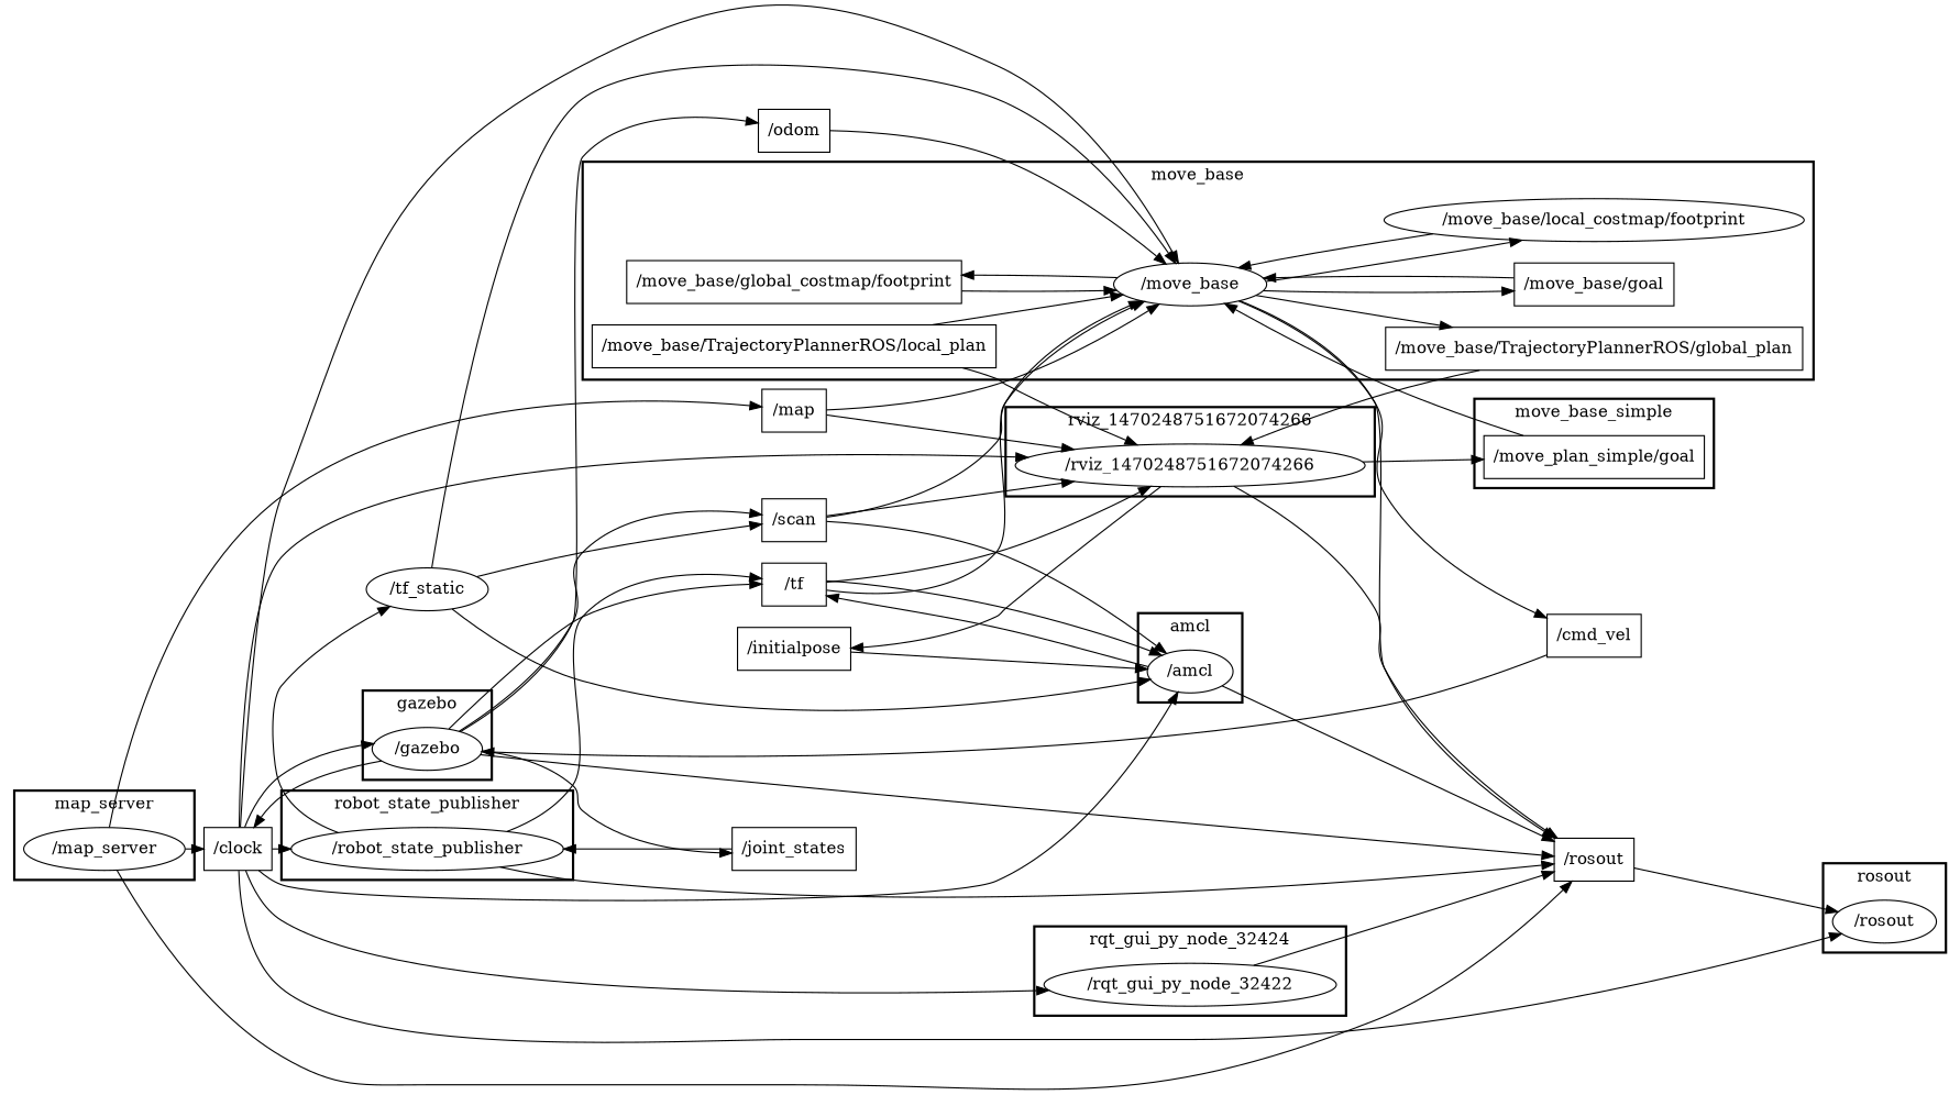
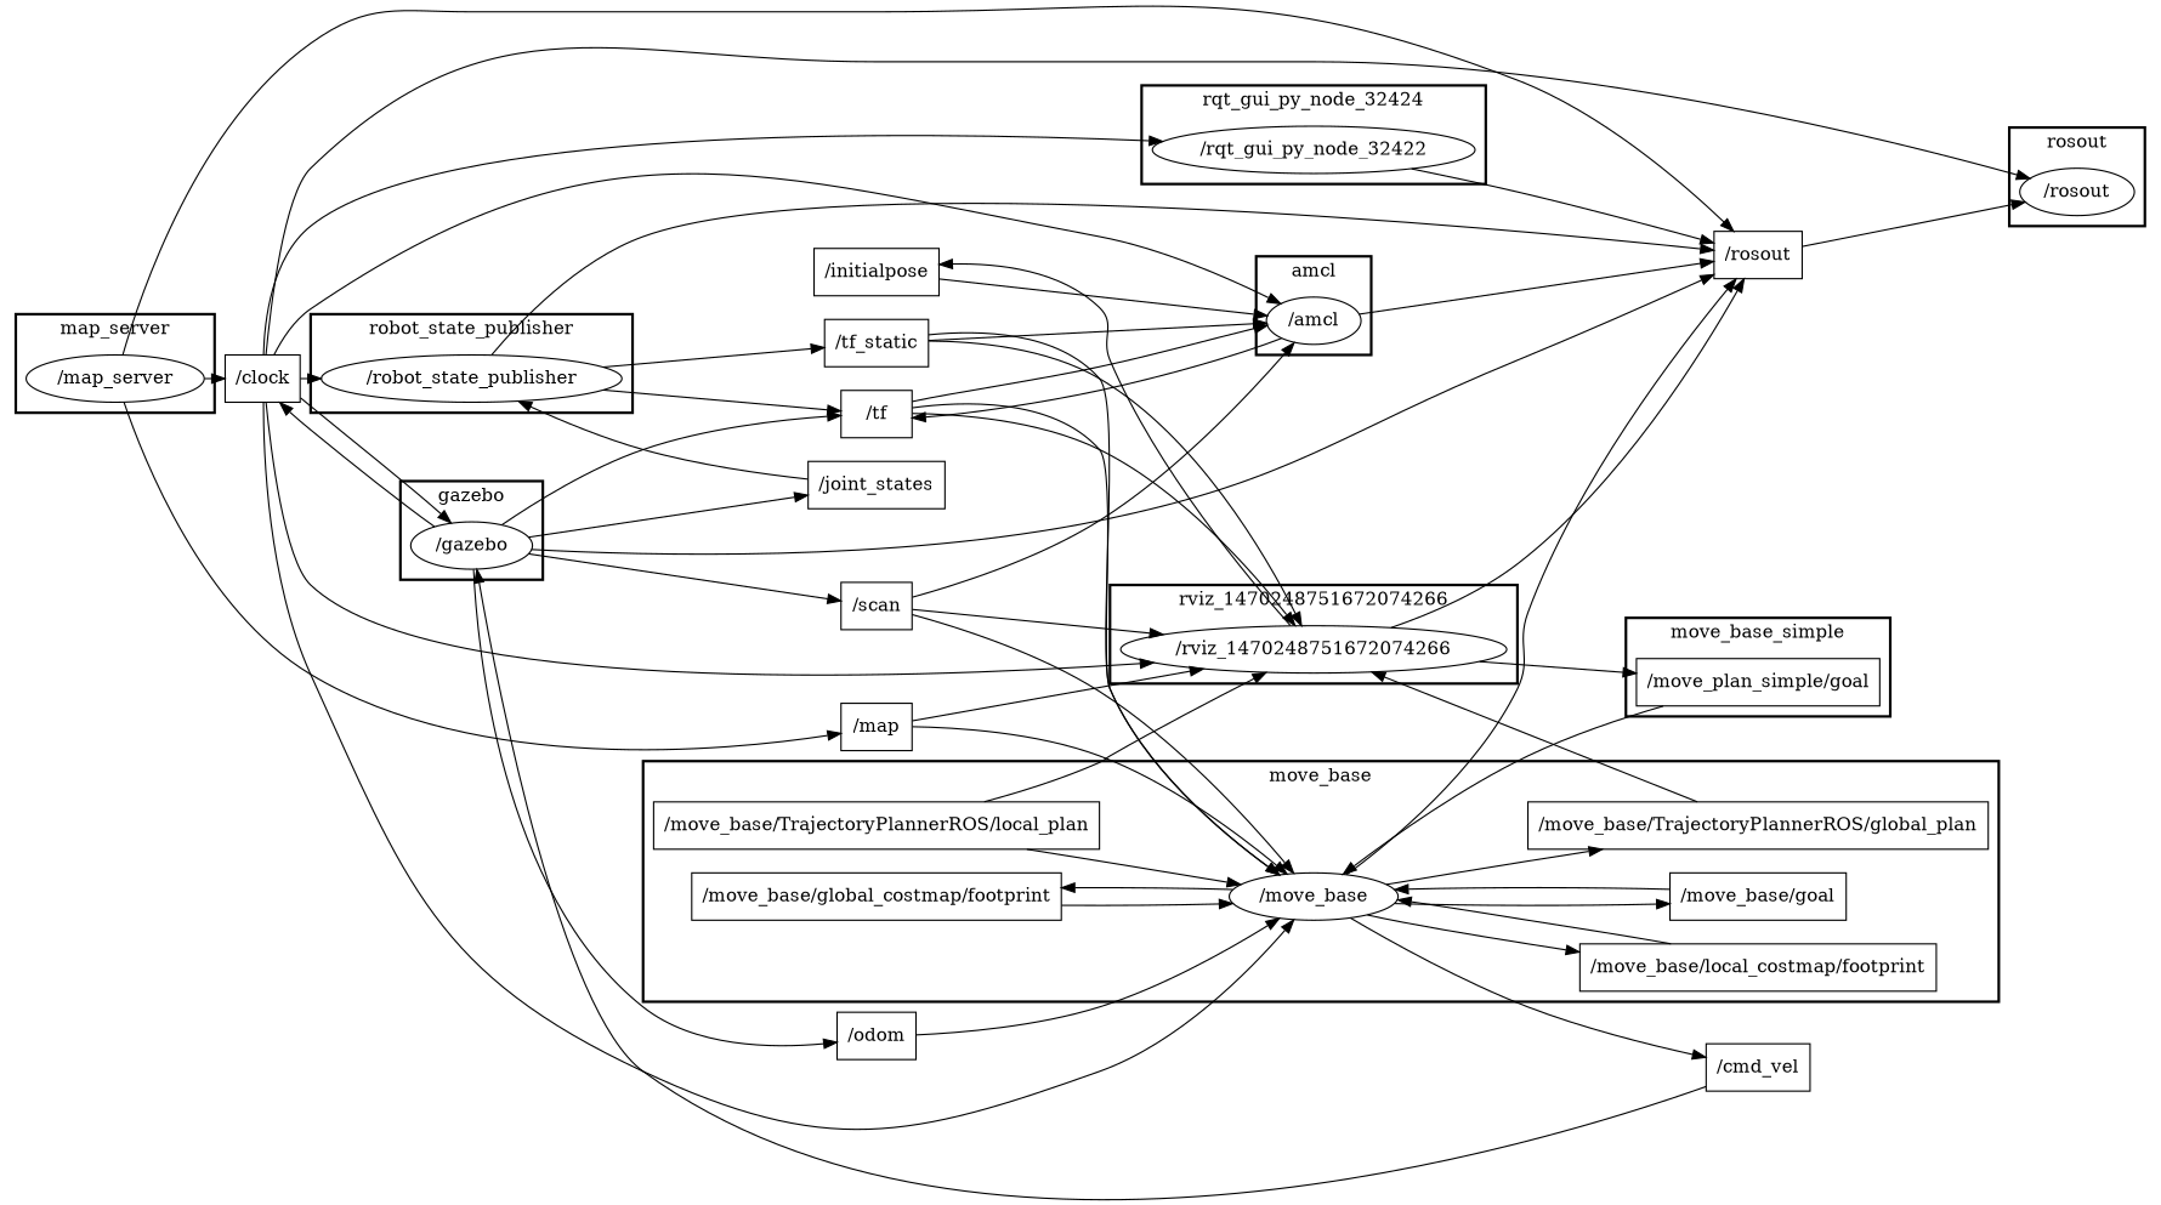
  digraph {
    compound=True
    fontname="DejaVu Serif"
    rank=same
    rankdir=LR
    ranksep=0.2
    node [fontname="DejaVu Serif" shape=box]
    edge [fontname="DejaVu Serif" penwidth=1]
    n1 [height=0.5 label="/move_base/global_costmap/footprint" width=3.0972]
    n2 [height=0.5 label="/move_base" shape=ellipse width=1.4804]
    n3 [height=0.5 label="/move_base/goal" width=1.5139]
    n4 [height=0.5 label="/move_base/TrajectoryPlannerROS/local_plan" width=3.7361]
    n5 [height=0.5 label="/move_base/TrajectoryPlannerROS/global_plan" width=3.8472]
-   n6 [height=0.5 label="/move_base/local_costmap/footprint" shape=ellipse width=2.9861]
+   n6 [height=0.5 label="/move_base/local_costmap/footprint" width=2.9861]
    n7 [height=0.5 label="/move_plan_simple/goal" width=2.1111]
    n8 [height=0.5 label="/amcl" shape=ellipse width=0.84854]
    n9 [height=0.5 label="/robot_state_publisher" shape=ellipse width=2.4734]
    n10 [height=0.5 label="/rosout" shape=ellipse width=0.97491]
    n11 [height=0.5 label="/map_server" shape=ellipse width=1.5165]
    n12 [height=0.5 label="/rviz_1470248751672074266" shape=ellipse width=3.1775]
    n13 [height=0.5 label="/rqt_gui_py_node_32422" shape=ellipse width=2.7623]
    n14 [height=0.5 label="/gazebo" shape=ellipse width=1.0652]
    n15 [height=0.5 label="/rosout" width=0.75]
    n16 [height=0.5 label="/cmd_vel" width=0.94444]
    n17 [height=0.5 label="/tf" width=0.75]
-   n18 [height=0.5 label="/tf_static" shape=ellipse width=0.88889]
+   n18 [height=0.5 label="/tf_static" width=0.88889]
    n19 [height=0.5 label="/map" width=0.75]
    n20 [height=0.5 label="/clock" width=0.75]
    n21 [height=0.5 label="/initialpose" width=1.0694]
    n22 [height=0.5 label="/joint_states" width=1.1389]
    n23 [height=0.5 label="/odom" width=0.75]
    n24 [height=0.5 label="/scan" width=0.75]
    subgraph cluster_1 {
      label=move_base
      style=bold
      n1
      n2
      n3
      n4
      n5
      n6
    }
    subgraph cluster_2 {
      label=move_base_simple
      style=bold
      n7
    }
    subgraph cluster_3 {
      label=amcl
      style=bold
      n8
    }
    subgraph cluster_4 {
      label=robot_state_publisher
      style=bold
      n9
    }
    subgraph cluster_5 {
      label=rosout
      style=bold
      n10
    }
    subgraph cluster_6 {
      label=map_server
      style=bold
      n11
    }
    subgraph cluster_7 {
      label=rviz_1470248751672074266
      style=bold
      n12
    }
    subgraph cluster_8 {
      label=rqt_gui_py_node_32424
      style=bold
      n13
    }
    subgraph cluster_9 {
      label=gazebo
      style=bold
      n14
    }
    n1 -> n2
    n2 -> n1
    n2 -> n3
    n2 -> n5
    n2 -> n6
    n2 -> n15
    n2 -> n16
    n3 -> n2
    n4 -> n2
    n4 -> n12
    n5 -> n12
    n6 -> n2
    n7 -> n2
    n8 -> n15
    n8 -> n17
    n9 -> n15
    n9 -> n17
    n9 -> n18
    n11 -> n15
    n11 -> n19
    n11 -> n20
    n12 -> n7
    n12 -> n15
    n12 -> n21
    n13 -> n15
    n14 -> n15
    n14 -> n17
    n14 -> n20
    n14 -> n22
    n14 -> n23
    n14 -> n24
    n15 -> n10
    n16 -> n14
    n17 -> n2
    n17 -> n8
    n17 -> n12
    n18 -> n2
    n18 -> n8
-   n18 -> n24
+   n18 -> n12
    n19 -> n2
    n19 -> n12
    n20 -> n2
    n20 -> n8
    n20 -> n9
    n20 -> n10
    n20 -> n12
    n20 -> n13
    n20 -> n14
    n21 -> n8
    n22 -> n9
    n23 -> n2
    n24 -> n2
    n24 -> n8
    n24 -> n12
  }
